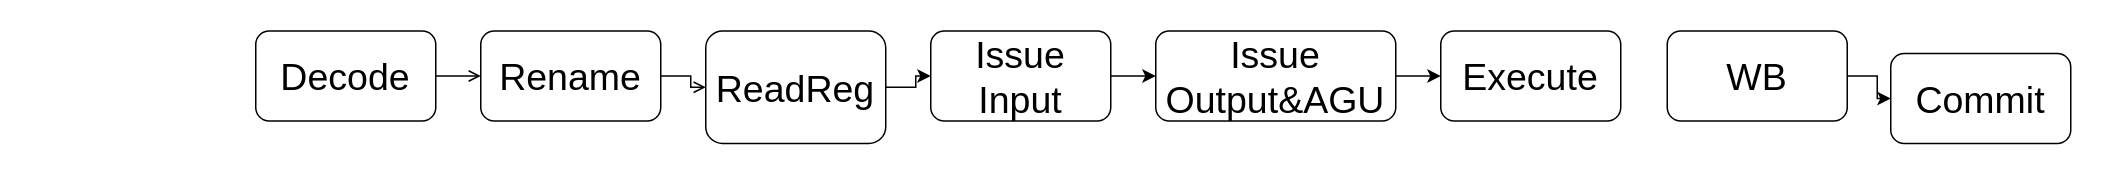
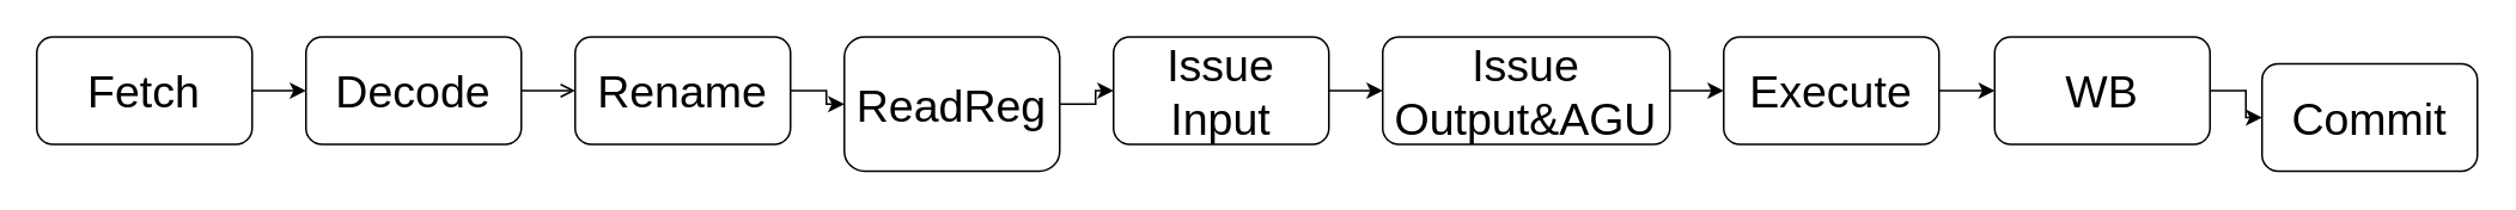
  <mxCell id="0" />
  <mxCell id="1" parent="0" />
+ <mxCell id="2" value="" style="edgeStyle=orthogonalEdgeStyle;rounded=0;orthogonalLoop=1;jettySize=auto;html=1;fontSize=25;" edge="1" parent="1" source="3" target="5"><mxGeometry relative="1" as="geometry" /></mxCell>
+ <mxCell id="3" value="&lt;font style=&quot;font-size: 25px&quot;&gt;Fetch&lt;/font&gt;" style="rounded=1;whiteSpace=wrap;html=1;" vertex="1" parent="1"><mxGeometry x="20" y="20" width="120" height="60" as="geometry" /></mxCell>
  <mxCell id="4" value="" style="edgeStyle=orthogonalEdgeStyle;rounded=0;orthogonalLoop=1;jettySize=auto;html=1;fontSize=25;endArrow=open;" edge="1" parent="1" source="5" target="7"><mxGeometry relative="1" as="geometry" /></mxCell>
  <mxCell id="5" value="&lt;font style=&quot;font-size: 25px&quot;&gt;Decode&lt;/font&gt;" style="rounded=1;whiteSpace=wrap;html=1;" vertex="1" parent="1"><mxGeometry x="170" y="20" width="120" height="60" as="geometry" /></mxCell>
- <mxCell id="6" value="" style="edgeStyle=orthogonalEdgeStyle;rounded=0;orthogonalLoop=1;jettySize=auto;html=1;fontSize=25;endArrow=open;" edge="1" parent="1" source="7" target="9"><mxGeometry relative="1" as="geometry" /></mxCell>
+ <mxCell id="6" value="" style="edgeStyle=orthogonalEdgeStyle;rounded=0;orthogonalLoop=1;jettySize=auto;html=1;fontSize=25;" edge="1" parent="1" source="7" target="9"><mxGeometry relative="1" as="geometry" /></mxCell>
  <mxCell id="7" value="&lt;font style=&quot;font-size: 25px&quot;&gt;Rename&lt;/font&gt;" style="rounded=1;whiteSpace=wrap;html=1;" vertex="1" parent="1"><mxGeometry x="320" y="20" width="120" height="60" as="geometry" /></mxCell>
  <mxCell id="8" value="" style="edgeStyle=orthogonalEdgeStyle;rounded=0;orthogonalLoop=1;jettySize=auto;html=1;fontSize=25;" edge="1" parent="1" source="9" target="11"><mxGeometry relative="1" as="geometry" /></mxCell>
  <mxCell id="9" value="&lt;font style=&quot;font-size: 25px&quot;&gt;ReadReg&lt;/font&gt;" style="rounded=1;whiteSpace=wrap;html=1;" vertex="1" parent="1"><mxGeometry x="470" y="20" width="120" height="75" as="geometry" /></mxCell>
  <mxCell id="10" value="" style="edgeStyle=orthogonalEdgeStyle;rounded=0;orthogonalLoop=1;jettySize=auto;html=1;fontSize=25;" edge="1" parent="1" source="11" target="13"><mxGeometry relative="1" as="geometry" /></mxCell>
  <mxCell id="11" value="&lt;font style=&quot;font-size: 25px&quot;&gt;Issue Input&lt;/font&gt;" style="rounded=1;whiteSpace=wrap;html=1;" vertex="1" parent="1"><mxGeometry x="620" y="20" width="120" height="60" as="geometry" /></mxCell>
  <mxCell id="12" value="" style="edgeStyle=orthogonalEdgeStyle;rounded=0;orthogonalLoop=1;jettySize=auto;html=1;fontSize=25;" edge="1" parent="1" source="13" target="15"><mxGeometry relative="1" as="geometry" /></mxCell>
  <mxCell id="13" value="&lt;font style=&quot;font-size: 25px&quot;&gt;Issue&lt;br&gt;Output&amp;amp;AGU&lt;br&gt;&lt;/font&gt;" style="rounded=1;whiteSpace=wrap;html=1;" vertex="1" parent="1"><mxGeometry x="770" y="20" width="160" height="60" as="geometry" /></mxCell>
+ <mxCell id="14" value="" style="edgeStyle=orthogonalEdgeStyle;rounded=0;orthogonalLoop=1;jettySize=auto;html=1;fontSize=25;" edge="1" parent="1" source="15" target="17"><mxGeometry relative="1" as="geometry" /></mxCell>
  <mxCell id="15" value="&lt;font style=&quot;font-size: 25px&quot;&gt;Execute&lt;br&gt;&lt;/font&gt;" style="rounded=1;whiteSpace=wrap;html=1;" vertex="1" parent="1"><mxGeometry x="960" y="20" width="120" height="60" as="geometry" /></mxCell>
  <mxCell id="16" value="" style="edgeStyle=orthogonalEdgeStyle;rounded=0;orthogonalLoop=1;jettySize=auto;html=1;fontSize=25;" edge="1" parent="1" source="17" target="18"><mxGeometry relative="1" as="geometry" /></mxCell>
  <mxCell id="17" value="&lt;font style=&quot;font-size: 25px&quot;&gt;WB&lt;br&gt;&lt;/font&gt;" style="rounded=1;whiteSpace=wrap;html=1;" vertex="1" parent="1"><mxGeometry x="1111" y="20" width="120" height="60" as="geometry" /></mxCell>
  <mxCell id="18" value="&lt;font style=&quot;font-size: 25px&quot;&gt;Commit&lt;br&gt;&lt;/font&gt;" style="rounded=1;whiteSpace=wrap;html=1;" vertex="1" parent="1"><mxGeometry x="1260" y="35" width="120" height="60" as="geometry" /></mxCell>
